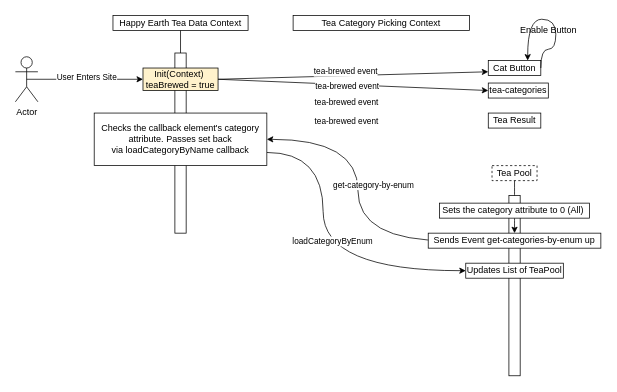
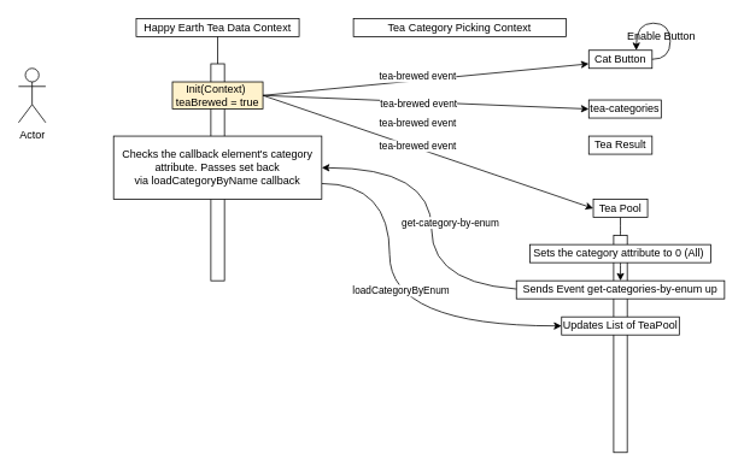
  <mxCell id="0" />
  <mxCell id="1" parent="0" />
  <mxCell id="2" value="" style="rounded=0;whiteSpace=wrap;html=1;" vertex="1" parent="1"><mxGeometry x="677.5" y="260" width="15" height="240" as="geometry" /></mxCell>
  <mxCell id="3" value="Happy Earth Tea Data Context" style="rounded=0;whiteSpace=wrap;html=1;" vertex="1" parent="1"><mxGeometry x="150" y="20" width="180" height="20" as="geometry" /></mxCell>
  <mxCell id="4" value="Tea Category Picking Context" style="rounded=0;whiteSpace=wrap;html=1;" vertex="1" parent="1"><mxGeometry x="390" y="20" width="235" height="20" as="geometry" /></mxCell>
- <mxCell id="5" value="Cat Button" style="rounded=0;whiteSpace=wrap;html=1;" vertex="1" parent="1"><mxGeometry x="650" y="80" width="70" height="20" as="geometry" /></mxCell>
+ <mxCell id="5" value="Cat Button" style="rounded=0;whiteSpace=wrap;html=1;" vertex="1" parent="1"><mxGeometry x="650" y="55" width="70" height="20" as="geometry" /></mxCell>
  <mxCell id="6" value="Tea Result" style="rounded=0;whiteSpace=wrap;html=1;" vertex="1" parent="1"><mxGeometry x="650" y="150" width="70" height="20" as="geometry" /></mxCell>
- <mxCell id="7" value="Tea Pool" style="whiteSpace=wrap;html=1;dashed=1;" vertex="1" parent="1"><mxGeometry x="655" y="220" width="60" height="20" as="geometry" /></mxCell>
- <mxCell id="8" style="edgeStyle=none;rounded=0;orthogonalLoop=1;jettySize=auto;html=1;exitX=0.5;exitY=0.5;exitDx=0;exitDy=0;exitPerimeter=0;entryX=0;entryY=0.5;entryDx=0;entryDy=0;" edge="1" parent="1" source="10" target="16"><mxGeometry relative="1" as="geometry"><mxPoint x="220" y="140" as="targetPoint" /><Array as="points" /></mxGeometry></mxCell>
- <mxCell id="9" value="User Enters Site" style="edgeLabel;html=1;align=center;verticalAlign=middle;resizable=0;points=[];" vertex="1" connectable="0" parent="8"><mxGeometry x="0.035" y="-1" relative="1" as="geometry"><mxPoint x="-1" y="-4" as="offset" /></mxGeometry></mxCell>
+ <mxCell id="7" value="Tea Pool" style="whiteSpace=wrap;html=1;" vertex="1" parent="1"><mxGeometry x="655" y="220" width="60" height="20" as="geometry" /></mxCell>
  <mxCell id="10" value="Actor" style="shape=umlActor;verticalLabelPosition=bottom;verticalAlign=top;html=1;outlineConnect=0;" vertex="1" parent="1"><mxGeometry x="20" y="75" width="30" height="60" as="geometry" /></mxCell>
  <mxCell id="11" style="edgeStyle=none;rounded=0;orthogonalLoop=1;jettySize=auto;html=1;entryX=0;entryY=0.75;entryDx=0;entryDy=0;exitX=1;exitY=0.5;exitDx=0;exitDy=0;" edge="1" parent="1" source="16" target="5"><mxGeometry relative="1" as="geometry"><mxPoint x="650" y="120" as="targetPoint" /><mxPoint x="320" y="130" as="sourcePoint" /></mxGeometry></mxCell>
  <mxCell id="12" value="tea-brewed event" style="edgeLabel;html=1;align=center;verticalAlign=middle;resizable=0;points=[];" vertex="1" connectable="0" parent="11"><mxGeometry x="-0.101" y="1" relative="1" as="geometry"><mxPoint x="8" y="-5" as="offset" /></mxGeometry></mxCell>
  <mxCell id="13" value="" style="rounded=0;whiteSpace=wrap;html=1;" vertex="1" parent="1"><mxGeometry x="232.5" y="70" width="15" height="240" as="geometry" /></mxCell>
  <mxCell id="14" style="edgeStyle=none;rounded=0;orthogonalLoop=1;jettySize=auto;html=1;exitX=1;exitY=0.5;exitDx=0;exitDy=0;entryX=0;entryY=0.5;entryDx=0;entryDy=0;" edge="1" parent="1" source="16" target="18"><mxGeometry relative="1" as="geometry" /></mxCell>
  <mxCell id="15" value="tea-brewed event" style="edgeLabel;html=1;align=center;verticalAlign=middle;resizable=0;points=[];" vertex="1" connectable="0" parent="14"><mxGeometry x="-0.046" y="-1" relative="1" as="geometry"><mxPoint y="1" as="offset" /></mxGeometry></mxCell>
  <mxCell id="16" value="Init(Context)&amp;nbsp; teaBrewed = true" style="rounded=0;whiteSpace=wrap;html=1;fillColor=#fff2cc;" vertex="1" parent="1"><mxGeometry x="190" y="90" width="100" height="30" as="geometry" /></mxCell>
  <mxCell id="17" value="" style="endArrow=none;html=1;rounded=0;entryX=0.5;entryY=1;entryDx=0;entryDy=0;exitX=0.5;exitY=0;exitDx=0;exitDy=0;" edge="1" parent="1" source="13" target="3"><mxGeometry width="50" height="50" relative="1" as="geometry"><mxPoint x="340" y="220" as="sourcePoint" /><mxPoint x="390" y="170" as="targetPoint" /></mxGeometry></mxCell>
  <mxCell id="18" value="tea-categories" style="whiteSpace=wrap;html=1;" vertex="1" parent="1"><mxGeometry x="650" y="110" width="80" height="20" as="geometry" /></mxCell>
  <mxCell id="19" value="tea-brewed event" style="edgeLabel;html=1;align=center;verticalAlign=middle;resizable=0;points=[];" vertex="1" connectable="0" parent="1"><mxGeometry x="460" y="135" as="geometry" /></mxCell>
+ <mxCell id="20" style="edgeStyle=none;rounded=0;orthogonalLoop=1;jettySize=auto;html=1;exitX=1;exitY=0.5;exitDx=0;exitDy=0;entryX=0;entryY=0.5;entryDx=0;entryDy=0;" edge="1" parent="1" source="16" target="7"><mxGeometry relative="1" as="geometry"><mxPoint x="370" y="170" as="sourcePoint" /><mxPoint x="730" y="225" as="targetPoint" /></mxGeometry></mxCell>
  <mxCell id="21" value="tea-brewed event" style="edgeLabel;html=1;align=center;verticalAlign=middle;resizable=0;points=[];" vertex="1" connectable="0" parent="1"><mxGeometry x="460" y="160" as="geometry" /></mxCell>
  <mxCell id="22" style="edgeStyle=orthogonalEdgeStyle;rounded=0;orthogonalLoop=1;jettySize=auto;html=1;exitX=1;exitY=0.5;exitDx=0;exitDy=0;entryX=0.75;entryY=0;entryDx=0;entryDy=0;curved=1;" edge="1" parent="1" source="5" target="5"><mxGeometry relative="1" as="geometry"><Array as="points"><mxPoint x="740" y="65" /><mxPoint x="740" y="25" /><mxPoint x="702" y="25" /></Array></mxGeometry></mxCell>
  <mxCell id="23" value="Enable Button" style="text;html=1;align=center;verticalAlign=middle;resizable=0;points=[];autosize=1;strokeColor=none;fillColor=none;" vertex="1" parent="1"><mxGeometry x="680" y="25" width="100" height="30" as="geometry" /></mxCell>
  <mxCell id="24" style="edgeStyle=orthogonalEdgeStyle;curved=1;rounded=0;orthogonalLoop=1;jettySize=auto;html=1;exitX=0.5;exitY=1;exitDx=0;exitDy=0;entryX=0.5;entryY=0;entryDx=0;entryDy=0;" edge="1" parent="1" source="25" target="29"><mxGeometry relative="1" as="geometry" /></mxCell>
  <mxCell id="25" value="Sets the category attribute to 0 (All)&amp;nbsp;" style="rounded=0;whiteSpace=wrap;html=1;" vertex="1" parent="1"><mxGeometry x="585" y="270" width="200" height="20" as="geometry" /></mxCell>
  <mxCell id="26" value="" style="endArrow=none;html=1;rounded=0;curved=1;entryX=0.5;entryY=1;entryDx=0;entryDy=0;exitX=0.5;exitY=0;exitDx=0;exitDy=0;" edge="1" parent="1" source="2" target="7"><mxGeometry width="50" height="50" relative="1" as="geometry"><mxPoint x="560" y="290" as="sourcePoint" /><mxPoint x="610" y="240" as="targetPoint" /></mxGeometry></mxCell>
  <mxCell id="27" style="edgeStyle=orthogonalEdgeStyle;curved=1;rounded=0;orthogonalLoop=1;jettySize=auto;html=1;exitX=0;exitY=0.5;exitDx=0;exitDy=0;entryX=1;entryY=0.5;entryDx=0;entryDy=0;" edge="1" parent="1" target="32"><mxGeometry relative="1" as="geometry"><mxPoint x="597.5" y="320" as="sourcePoint" /><mxPoint x="310" y="185" as="targetPoint" /></mxGeometry></mxCell>
  <mxCell id="28" value="get-category-by-enum" style="edgeLabel;html=1;align=center;verticalAlign=middle;resizable=0;points=[];" vertex="1" connectable="0" parent="27"><mxGeometry x="0.552" y="11" relative="1" as="geometry"><mxPoint x="56" y="49" as="offset" /></mxGeometry></mxCell>
  <mxCell id="29" value="Sends Event&amp;nbsp;get-categories-by-enum up" style="rounded=0;whiteSpace=wrap;html=1;" vertex="1" parent="1"><mxGeometry x="570" y="310" width="230" height="20" as="geometry" /></mxCell>
  <mxCell id="30" style="edgeStyle=orthogonalEdgeStyle;curved=1;rounded=0;orthogonalLoop=1;jettySize=auto;html=1;exitX=1;exitY=0.75;exitDx=0;exitDy=0;entryX=0;entryY=0.5;entryDx=0;entryDy=0;" edge="1" parent="1" source="32" target="33"><mxGeometry relative="1" as="geometry"><mxPoint x="430" y="340" as="targetPoint" /><Array as="points"><mxPoint x="430" y="202" /><mxPoint x="430" y="360" /></Array></mxGeometry></mxCell>
  <mxCell id="31" value="loadCategoryByEnum&amp;nbsp;" style="edgeLabel;html=1;align=center;verticalAlign=middle;resizable=0;points=[];" vertex="1" connectable="0" parent="30"><mxGeometry x="-0.086" y="13" relative="1" as="geometry"><mxPoint as="offset" /></mxGeometry></mxCell>
  <mxCell id="32" value="Checks the callback element's category attribute. Passes set back via&amp;nbsp;loadCategoryByName callback" style="rounded=0;whiteSpace=wrap;html=1;" vertex="1" parent="1"><mxGeometry x="125" y="150" width="230" height="70" as="geometry" /></mxCell>
  <mxCell id="33" value="Updates List of TeaPool" style="whiteSpace=wrap;html=1;" vertex="1" parent="1"><mxGeometry x="620" y="350" width="130" height="20" as="geometry" /></mxCell>
